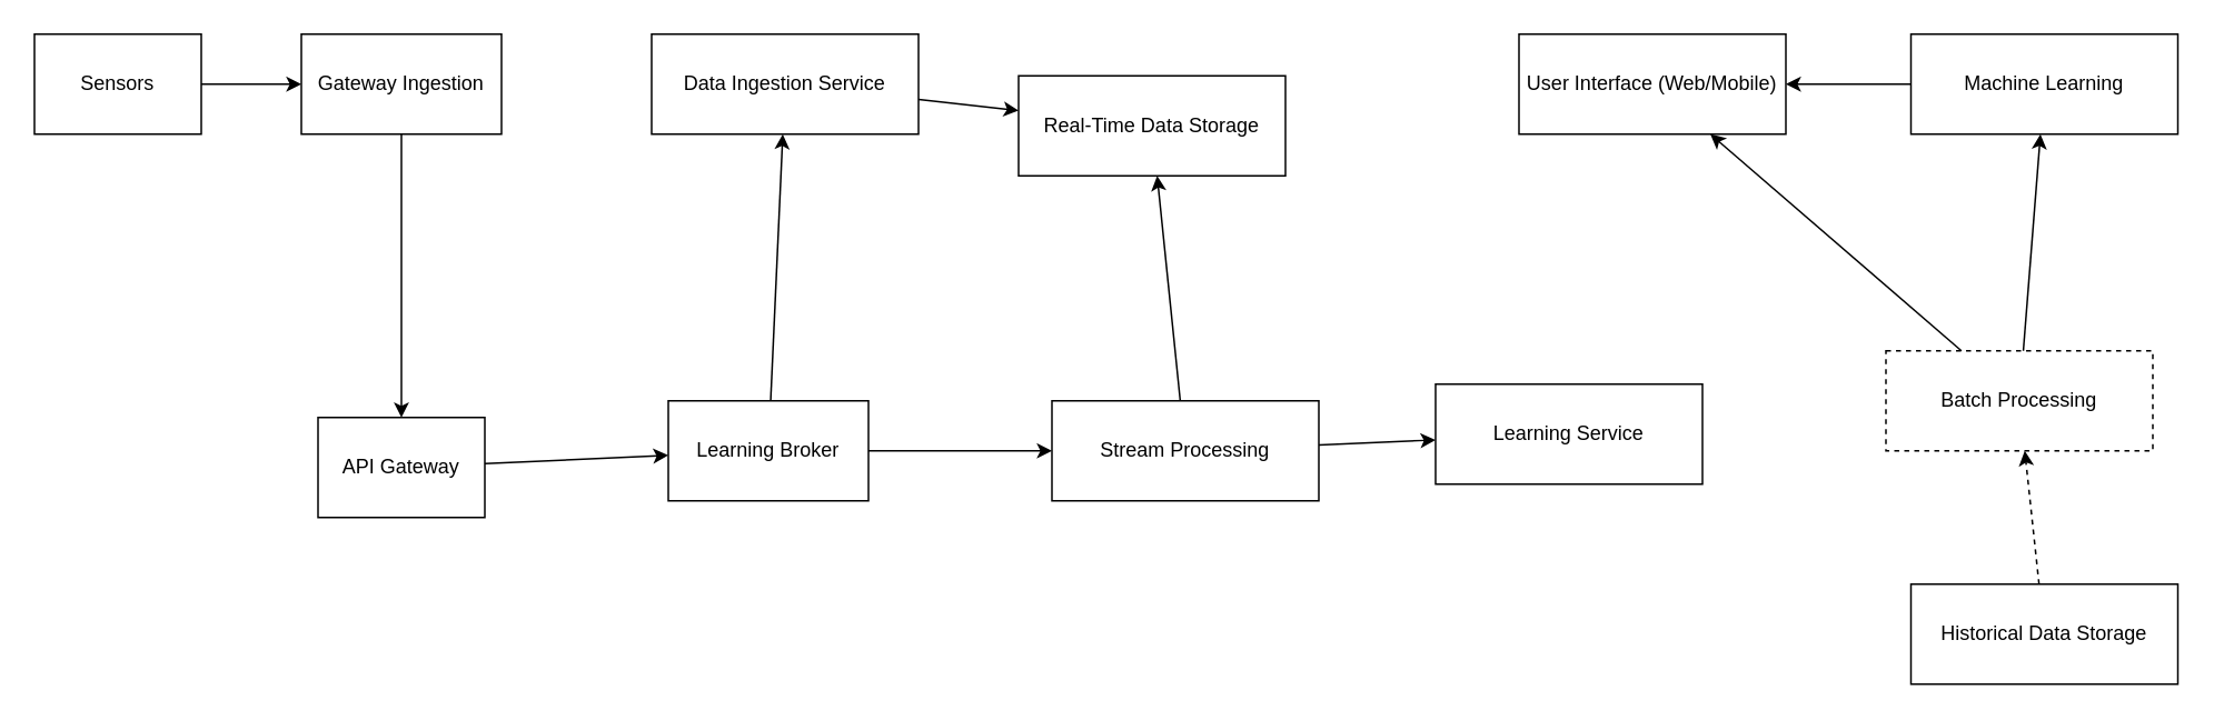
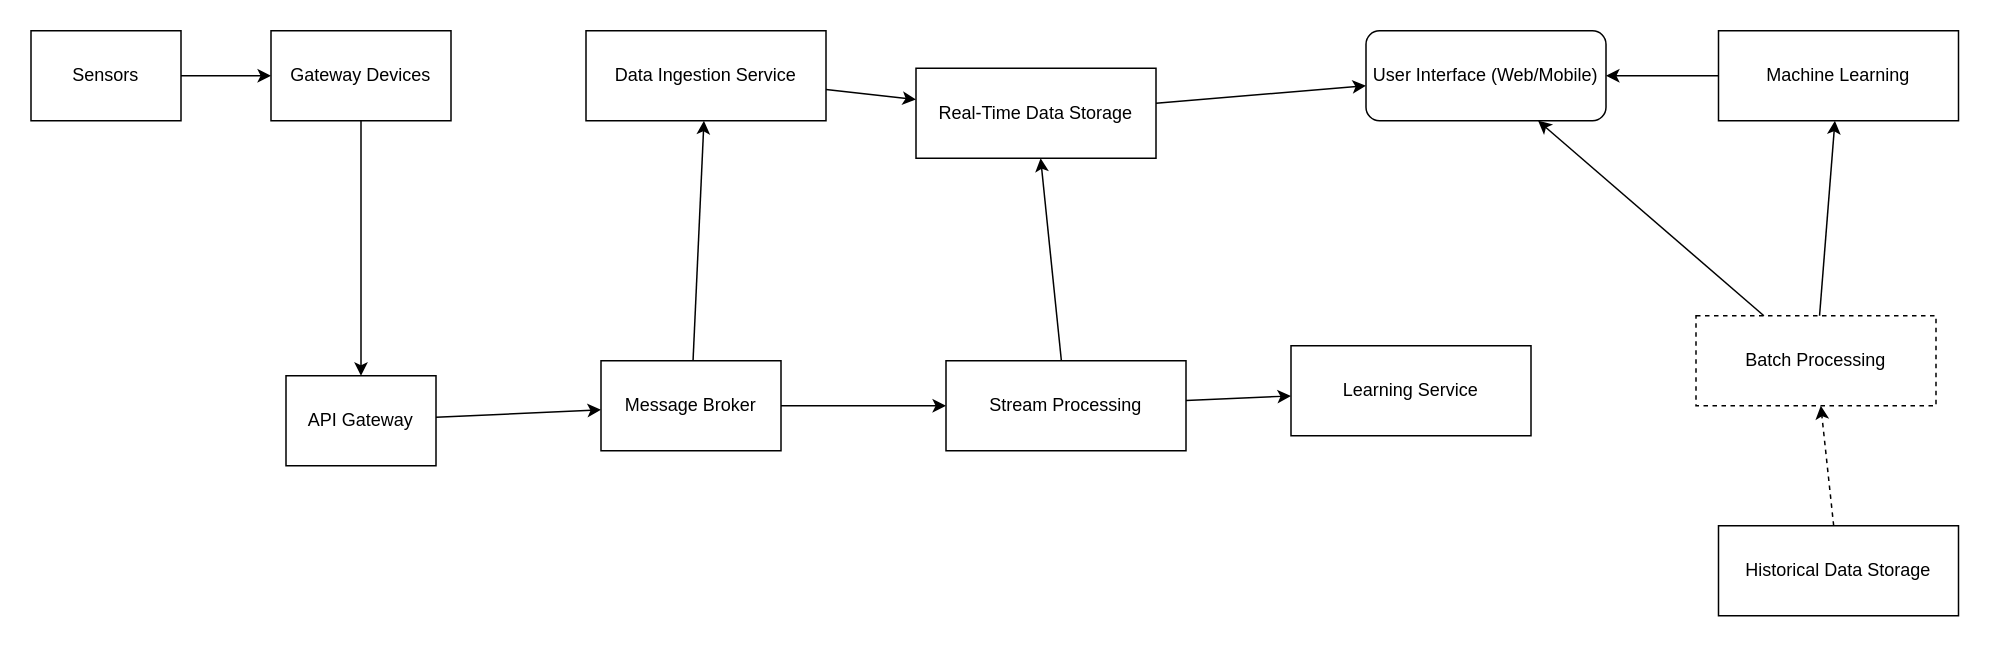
  <mxCell id="0" />
  <mxCell id="1" parent="0" />
  <mxCell id="2" value="Sensors" style="rounded=0;whiteSpace=wrap;html=1;" vertex="1" parent="1"><mxGeometry x="20" y="20" width="100" height="60" as="geometry" /></mxCell>
- <mxCell id="3" value="Gateway Ingestion" style="rounded=0;whiteSpace=wrap;html=1;" vertex="1" parent="1"><mxGeometry x="180" y="20" width="120" height="60" as="geometry" /></mxCell>
+ <mxCell id="3" value="Gateway Devices" style="rounded=0;whiteSpace=wrap;html=1;" vertex="1" parent="1"><mxGeometry x="180" y="20" width="120" height="60" as="geometry" /></mxCell>
  <mxCell id="4" value="API Gateway" style="rounded=0;whiteSpace=wrap;html=1;" vertex="1" parent="1"><mxGeometry x="190" y="250" width="100" height="60" as="geometry" /></mxCell>
- <mxCell id="5" value="Learning Broker" style="rounded=0;whiteSpace=wrap;html=1;" vertex="1" parent="1"><mxGeometry x="400" y="240" width="120" height="60" as="geometry" /></mxCell>
+ <mxCell id="5" value="Message Broker" style="rounded=0;whiteSpace=wrap;html=1;" vertex="1" parent="1"><mxGeometry x="400" y="240" width="120" height="60" as="geometry" /></mxCell>
  <mxCell id="6" value="Data Ingestion Service" style="rounded=0;whiteSpace=wrap;html=1;" vertex="1" parent="1"><mxGeometry x="390" y="20" width="160" height="60" as="geometry" /></mxCell>
  <mxCell id="7" value="Stream Processing" style="rounded=0;whiteSpace=wrap;html=1;" vertex="1" parent="1"><mxGeometry x="630" y="240" width="160" height="60" as="geometry" /></mxCell>
  <mxCell id="8" value="Learning Service" style="rounded=0;whiteSpace=wrap;html=1;" vertex="1" parent="1"><mxGeometry x="860" y="230" width="160" height="60" as="geometry" /></mxCell>
  <mxCell id="9" value="Real-Time Data Storage" style="rounded=0;whiteSpace=wrap;html=1;" vertex="1" parent="1"><mxGeometry x="610" y="45" width="160" height="60" as="geometry" /></mxCell>
  <mxCell id="10" value="Historical Data Storage" style="rounded=0;whiteSpace=wrap;html=1;" vertex="1" parent="1"><mxGeometry x="1145" y="350" width="160" height="60" as="geometry" /></mxCell>
  <mxCell id="11" value="Batch Processing" style="rounded=0;whiteSpace=wrap;html=1;dashed=1;" vertex="1" parent="1"><mxGeometry x="1130" y="210" width="160" height="60" as="geometry" /></mxCell>
  <mxCell id="12" value="Machine Learning" style="rounded=0;whiteSpace=wrap;html=1;" vertex="1" parent="1"><mxGeometry x="1145" y="20" width="160" height="60" as="geometry" /></mxCell>
- <mxCell id="13" value="User Interface (Web/Mobile)" style="rounded=0;whiteSpace=wrap;html=1;" vertex="1" parent="1"><mxGeometry x="910" y="20" width="160" height="60" as="geometry" /></mxCell>
+ <mxCell id="13" value="User Interface (Web/Mobile)" style="whiteSpace=wrap;html=1;rounded=1;" vertex="1" parent="1"><mxGeometry x="910" y="20" width="160" height="60" as="geometry" /></mxCell>
  <mxCell id="14" edge="1" parent="1" source="2" target="3"><mxGeometry relative="1" as="geometry" /></mxCell>
  <mxCell id="15" edge="1" parent="1" source="3" target="4"><mxGeometry relative="1" as="geometry" /></mxCell>
  <mxCell id="16" edge="1" parent="1" source="4" target="5"><mxGeometry relative="1" as="geometry" /></mxCell>
  <mxCell id="17" edge="1" parent="1" source="5" target="6"><mxGeometry relative="1" as="geometry" /></mxCell>
  <mxCell id="18" edge="1" parent="1" source="5" target="7"><mxGeometry relative="1" as="geometry" /></mxCell>
  <mxCell id="19" edge="1" parent="1" source="6" target="9"><mxGeometry relative="1" as="geometry" /></mxCell>
  <mxCell id="20" edge="1" parent="1" source="7" target="8"><mxGeometry relative="1" as="geometry" /></mxCell>
  <mxCell id="21" edge="1" parent="1" source="7" target="9"><mxGeometry relative="1" as="geometry" /></mxCell>
+ <mxCell id="22" edge="1" parent="1" source="9" target="13"><mxGeometry relative="1" as="geometry" /></mxCell>
  <mxCell id="23" edge="1" parent="1" source="10" target="11" style="dashed=1;"><mxGeometry relative="1" as="geometry" /></mxCell>
  <mxCell id="24" edge="1" parent="1" source="11" target="12"><mxGeometry relative="1" as="geometry" /></mxCell>
  <mxCell id="25" edge="1" parent="1" source="12" target="13"><mxGeometry relative="1" as="geometry" /></mxCell>
  <mxCell id="26" edge="1" parent="1" source="11" target="13"><mxGeometry relative="1" as="geometry" /></mxCell>
